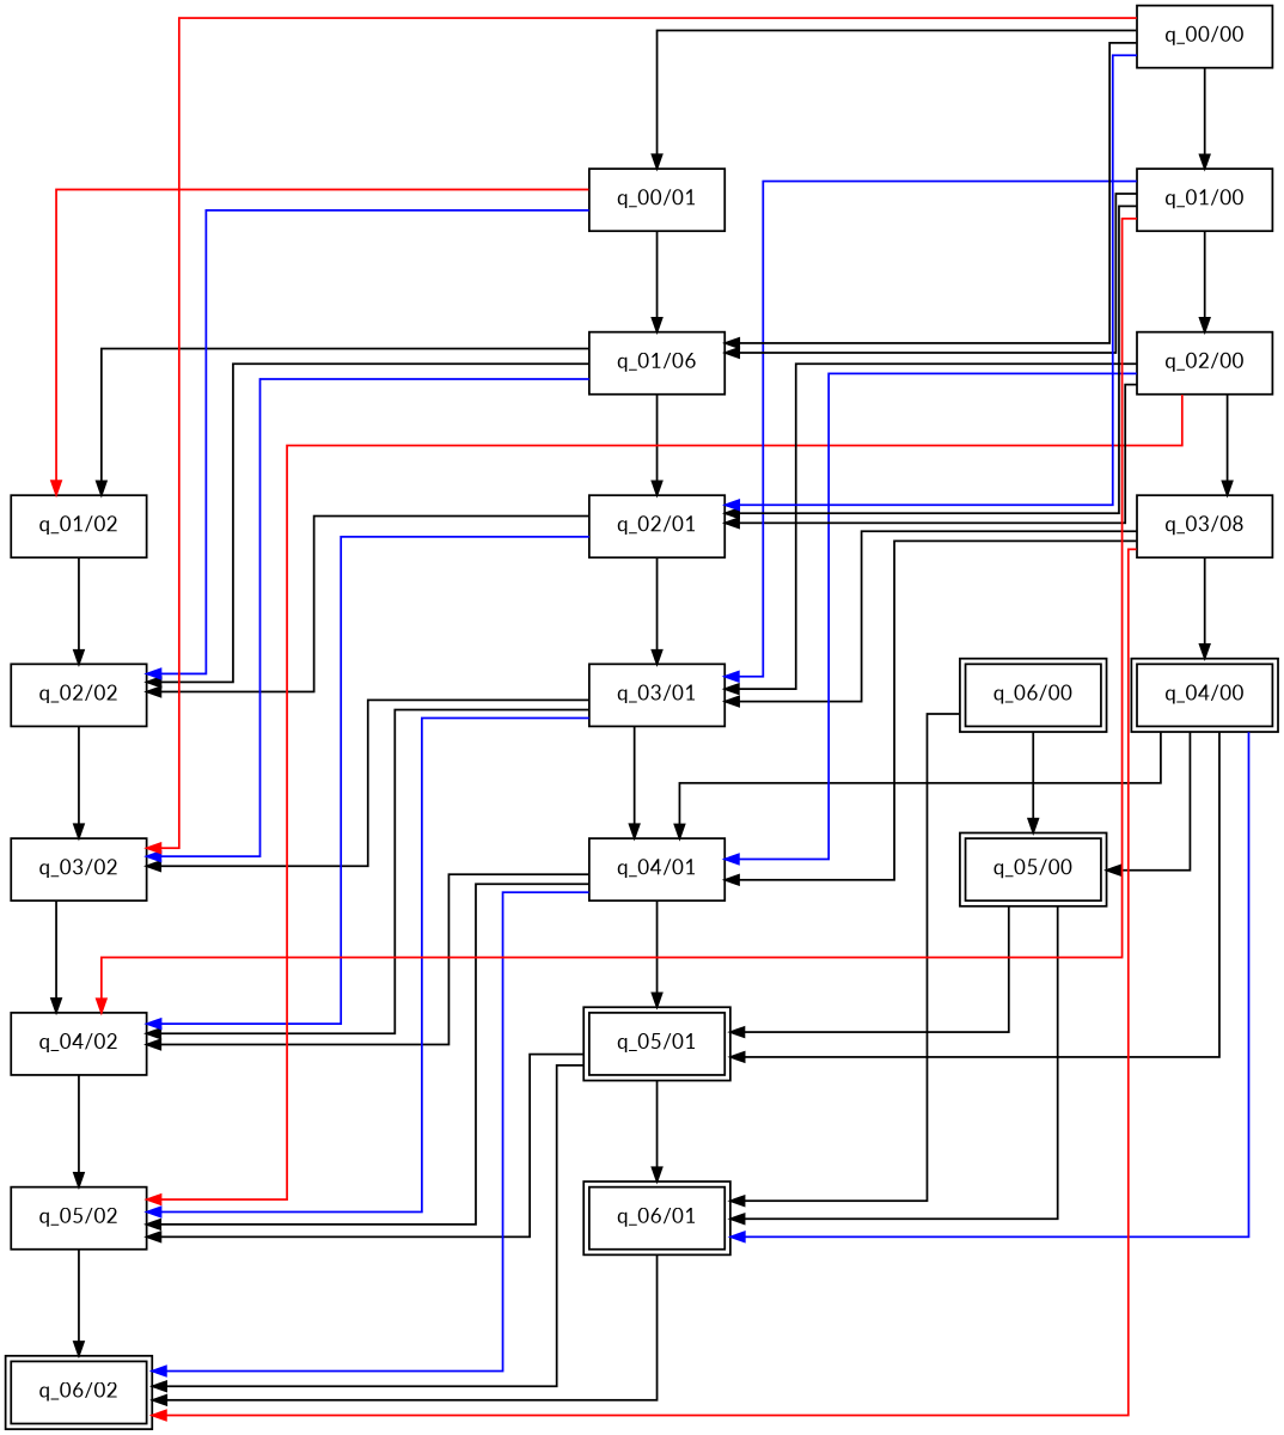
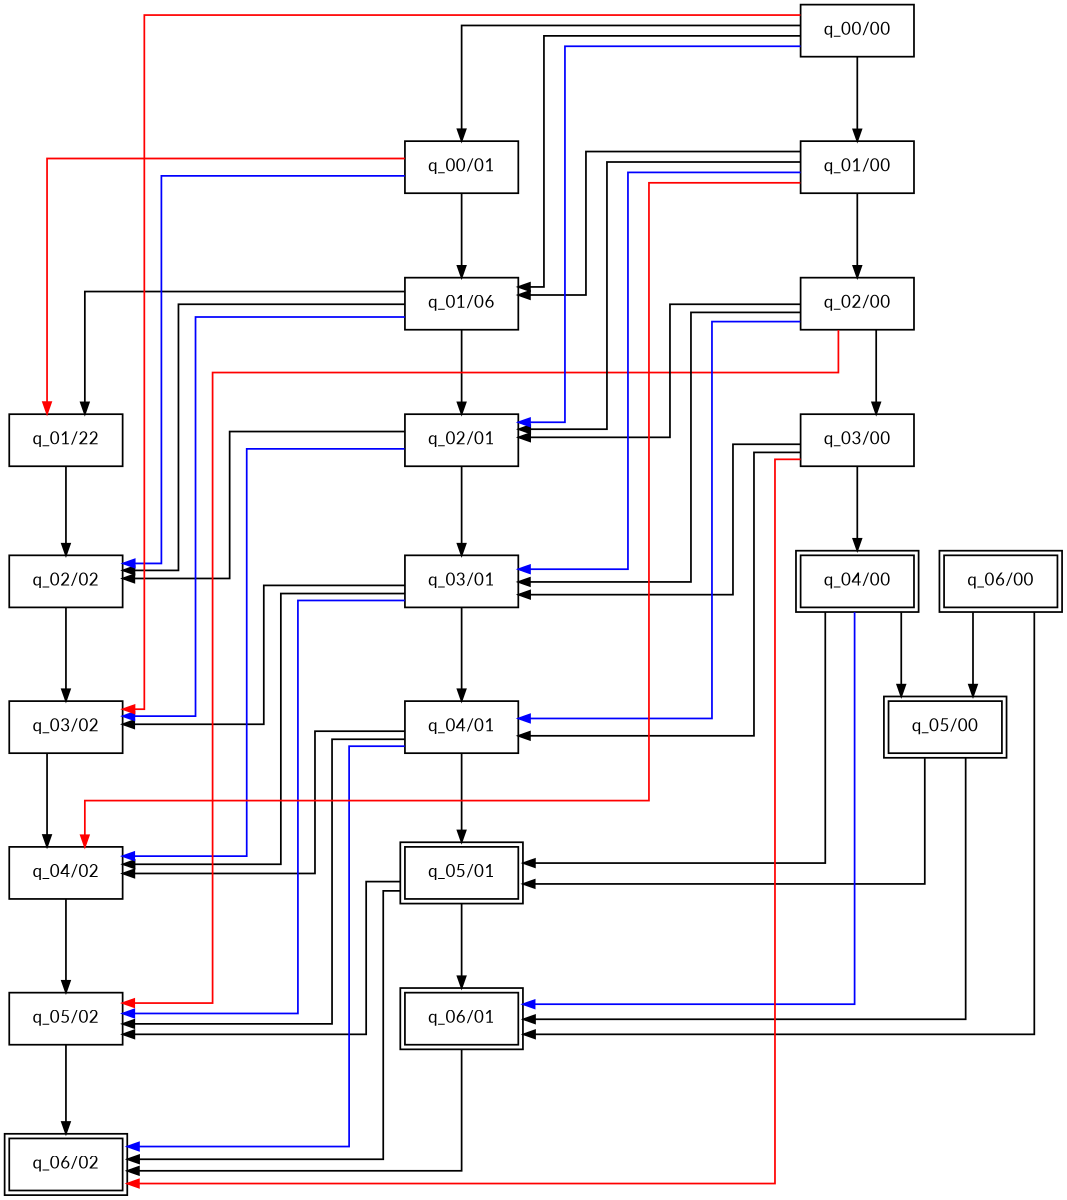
  strict digraph {
    compound=true
    concentrate=false
    fontname=Lato
    nodesep=0.25
    nslimit=20
    rankdir=TB
    splines=ortho
    node [color=black fontcolor=black fontname=Lato fontsize=15 group=1 margin="0.28,0.2" penwidth=1.5 shape=rect]
    edge [arrowhead=normal color=black fontname=Lato minlen=2.5 penwidth=1.5]
    "q_06/02" [group=2 peripheries=2]
    "q_05/02" [group=2]
    "q_04/02" [group=2]
    "q_03/02" [group=2]
    "q_02/02" [group=2]
-   "q_01/02" [group=2]
+   "q_01/02" [group=2 label="q_01/22"]
    "q_06/01" [peripheries=2]
    "q_05/01" [peripheries=2]
    "q_04/01"
    "q_03/01"
    "q_02/01"
    n12 [label="q_01/06"]
    "q_00/01"
    "q_06/00" [group=0 peripheries=2]
    "q_05/00" [group=0 peripheries=2]
    "q_04/00" [group=0 peripheries=2]
-   "q_03/00" [group=0 label="q_03/08"]
+   "q_03/00" [group=0]
    "q_02/00" [group=0]
    "q_01/00" [group=0]
    "q_00/00" [group=0]
    "q_05/02" -> "q_06/02"
    "q_04/02" -> "q_05/02"
    "q_03/02" -> "q_04/02"
    "q_02/02" -> "q_03/02"
    "q_01/02" -> "q_02/02"
    "q_06/01" -> "q_06/02"
    "q_05/01" -> "q_06/02"
    "q_05/01" -> "q_05/02"
    "q_05/01" -> "q_06/01"
    "q_04/01" -> "q_06/02" [color=blue]
    "q_04/01" -> "q_05/02"
    "q_04/01" -> "q_04/02"
    "q_04/01" -> "q_05/01"
    "q_03/01" -> "q_05/02" [color=blue]
    "q_03/01" -> "q_04/02"
    "q_03/01" -> "q_03/02"
    "q_03/01" -> "q_04/01"
    "q_02/01" -> "q_04/02" [color=blue]
    "q_02/01" -> "q_02/02"
    "q_02/01" -> "q_03/01"
    n12 -> "q_03/02" [color=blue]
    n12 -> "q_02/02"
    n12 -> "q_01/02"
    n12 -> "q_02/01"
    "q_00/01" -> "q_02/02" [color=blue]
    "q_00/01" -> "q_01/02" [color=red]
    "q_00/01" -> n12
    "q_06/00" -> "q_06/01"
    "q_06/00" -> "q_05/00"
    "q_05/00" -> "q_06/01"
    "q_05/00" -> "q_05/01"
    "q_04/00" -> "q_06/01" [color=blue]
    "q_04/00" -> "q_05/01"
-   "q_04/00" -> "q_04/01"
    "q_04/00" -> "q_05/00"
    "q_03/00" -> "q_06/02" [color=red]
    "q_03/00" -> "q_04/01"
    "q_03/00" -> "q_03/01"
    "q_03/00" -> "q_04/00"
    "q_02/00" -> "q_05/02" [color=red]
    "q_02/00" -> "q_04/01" [color=blue]
    "q_02/00" -> "q_03/01"
    "q_02/00" -> "q_02/01"
    "q_02/00" -> "q_03/00"
    "q_01/00" -> "q_04/02" [color=red]
    "q_01/00" -> "q_03/01" [color=blue]
    "q_01/00" -> "q_02/01"
    "q_01/00" -> n12
    "q_01/00" -> "q_02/00"
    "q_00/00" -> "q_03/02" [color=red]
    "q_00/00" -> "q_02/01" [color=blue]
    "q_00/00" -> n12
    "q_00/00" -> "q_00/01"
    "q_00/00" -> "q_01/00"
  }
